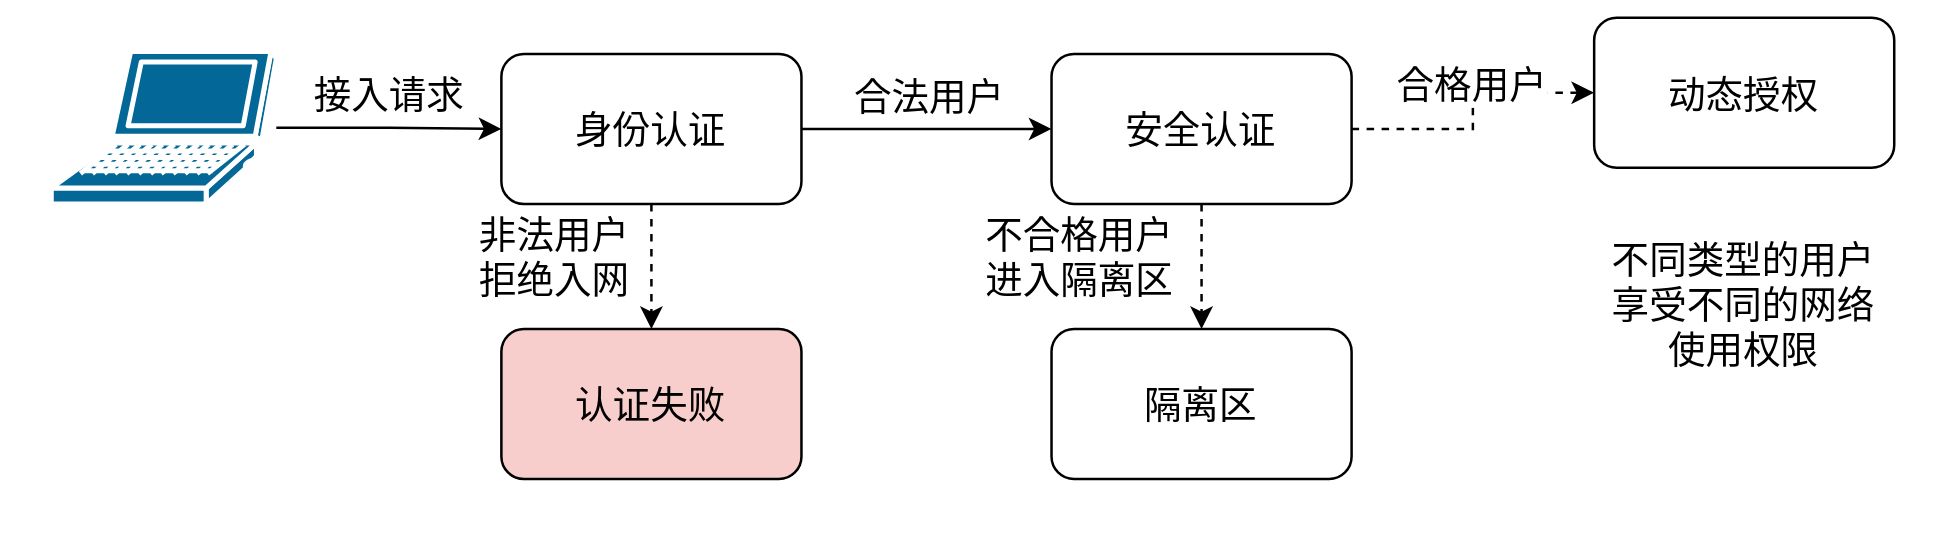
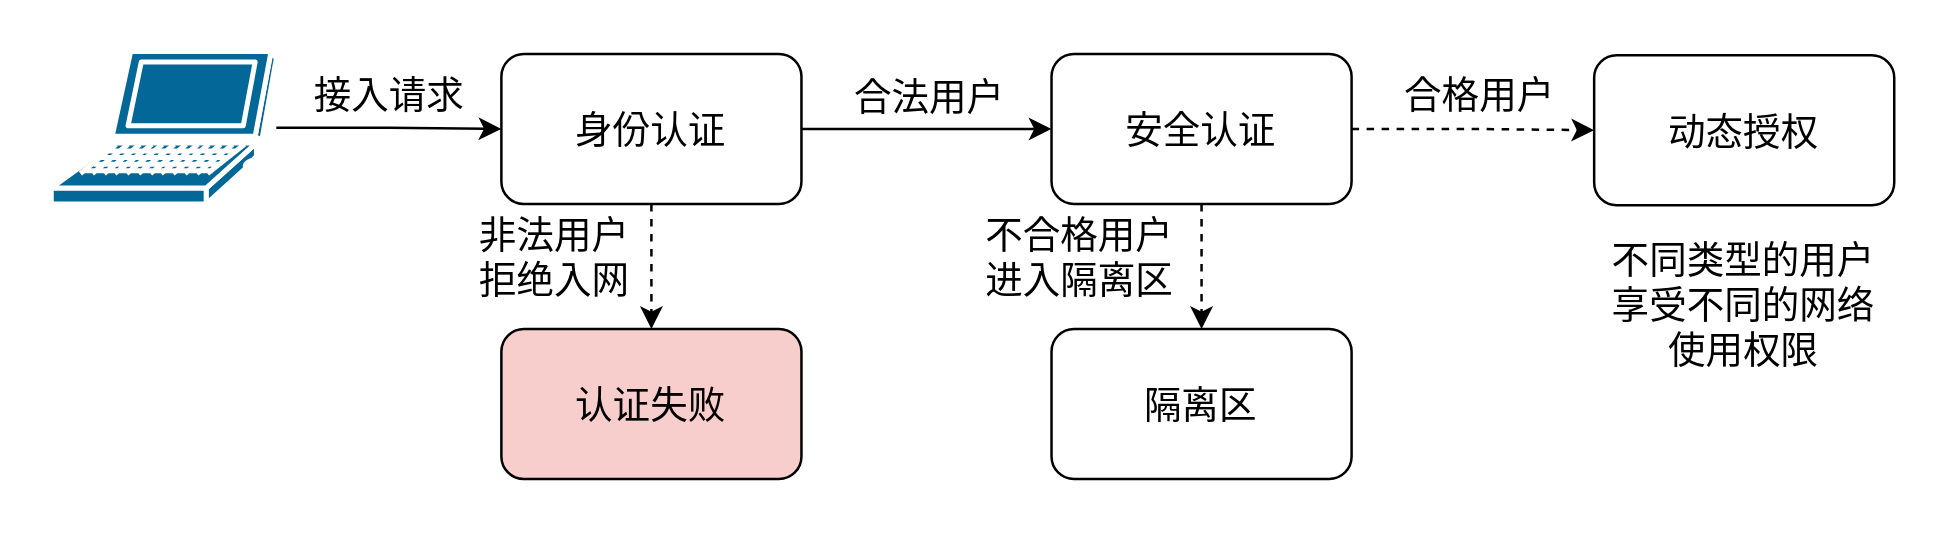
  <mxCell id="0" />
  <mxCell id="1" parent="0" />
  <mxCell id="2" style="edgeStyle=orthogonalEdgeStyle;rounded=0;orthogonalLoop=1;jettySize=auto;html=1;entryX=0;entryY=0.5;entryDx=0;entryDy=0;fontSize=15;" edge="1" parent="1" source="3" target="8"><mxGeometry relative="1" as="geometry" /></mxCell>
  <mxCell id="3" value="" style="shape=mxgraph.cisco.computers_and_peripherals.laptop;sketch=0;html=1;pointerEvents=1;dashed=0;fillColor=#036897;strokeColor=#ffffff;strokeWidth=2;verticalLabelPosition=bottom;verticalAlign=top;align=center;outlineConnect=0;fontSize=15;" vertex="1" parent="1"><mxGeometry x="20" y="20" width="90" height="61" as="geometry" /></mxCell>
  <mxCell id="4" value="" style="edgeStyle=orthogonalEdgeStyle;rounded=0;orthogonalLoop=1;jettySize=auto;html=1;fontSize=15;" edge="1" parent="1" source="8" target="13"><mxGeometry relative="1" as="geometry" /></mxCell>
  <mxCell id="5" value="合法用户" style="edgeLabel;html=1;align=center;verticalAlign=middle;resizable=0;points=[];fontSize=15;" vertex="1" connectable="0" parent="4"><mxGeometry x="-0.3" y="4" relative="1" as="geometry"><mxPoint x="15" y="-10" as="offset" /></mxGeometry></mxCell>
  <mxCell id="6" style="edgeStyle=orthogonalEdgeStyle;rounded=0;orthogonalLoop=1;jettySize=auto;html=1;entryX=0.5;entryY=0;entryDx=0;entryDy=0;dashed=1;fontSize=15;" edge="1" parent="1" source="8" target="15"><mxGeometry relative="1" as="geometry" /></mxCell>
  <mxCell id="7" value="非法用户&lt;br style=&quot;font-size: 15px;&quot;&gt;拒绝入网" style="edgeLabel;html=1;align=center;verticalAlign=middle;resizable=0;points=[];fontSize=15;" vertex="1" connectable="0" parent="6"><mxGeometry x="-0.542" y="-2" relative="1" as="geometry"><mxPoint x="-38" y="9" as="offset" /></mxGeometry></mxCell>
  <mxCell id="8" value="身份认证" style="rounded=1;whiteSpace=wrap;html=1;fontSize=15;" vertex="1" parent="1"><mxGeometry x="200" y="21" width="120" height="60" as="geometry" /></mxCell>
  <mxCell id="9" style="edgeStyle=orthogonalEdgeStyle;rounded=0;orthogonalLoop=1;jettySize=auto;html=1;entryX=0;entryY=0.5;entryDx=0;entryDy=0;fontSize=15;dashed=1;" edge="1" parent="1" source="13" target="14"><mxGeometry relative="1" as="geometry" /></mxCell>
  <mxCell id="10" value="合格用户" style="edgeLabel;html=1;align=center;verticalAlign=middle;resizable=0;points=[];fontSize=15;" vertex="1" connectable="0" parent="9"><mxGeometry x="-0.005" y="3" relative="1" as="geometry"><mxPoint x="2" y="-12" as="offset" /></mxGeometry></mxCell>
  <mxCell id="11" style="edgeStyle=orthogonalEdgeStyle;rounded=0;orthogonalLoop=1;jettySize=auto;html=1;entryX=0.5;entryY=0;entryDx=0;entryDy=0;dashed=1;fontSize=15;" edge="1" parent="1" source="13" target="16"><mxGeometry relative="1" as="geometry" /></mxCell>
  <mxCell id="12" value="不合格用户&lt;br style=&quot;font-size: 15px;&quot;&gt;进入隔离区" style="edgeLabel;html=1;align=center;verticalAlign=middle;resizable=0;points=[];fontSize=15;" vertex="1" connectable="0" parent="11"><mxGeometry x="-0.342" y="-2" relative="1" as="geometry"><mxPoint x="-48" y="4" as="offset" /></mxGeometry></mxCell>
  <mxCell id="13" value="安全认证" style="rounded=1;whiteSpace=wrap;html=1;fontSize=15;" vertex="1" parent="1"><mxGeometry x="420" y="21" width="120" height="60" as="geometry" /></mxCell>
- <mxCell id="14" value="动态授权" style="rounded=1;whiteSpace=wrap;html=1;fontSize=15;" vertex="1" parent="1"><mxGeometry x="637" y="6.5" width="120" height="60" as="geometry" /></mxCell>
+ <mxCell id="14" value="动态授权" style="rounded=1;whiteSpace=wrap;html=1;fontSize=15;" vertex="1" parent="1"><mxGeometry x="637" y="21.5" width="120" height="60" as="geometry" /></mxCell>
  <mxCell id="15" value="认证失败" style="rounded=1;whiteSpace=wrap;html=1;fontSize=15;fillColor=#f8cecc;" vertex="1" parent="1"><mxGeometry x="200" y="131" width="120" height="60" as="geometry" /></mxCell>
  <mxCell id="16" value="隔离区" style="rounded=1;whiteSpace=wrap;html=1;fontSize=15;" vertex="1" parent="1"><mxGeometry x="420" y="131" width="120" height="60" as="geometry" /></mxCell>
  <mxCell id="17" value="接入请求" style="text;html=1;align=center;verticalAlign=middle;resizable=0;points=[];autosize=1;strokeColor=none;fillColor=none;fontSize=15;" vertex="1" parent="1"><mxGeometry x="115" y="21.5" width="80" height="30" as="geometry" /></mxCell>
  <mxCell id="18" value="不同类型的用户享受不同的网络使用权限" style="rounded=1;whiteSpace=wrap;html=1;strokeColor=none;fontSize=15;" vertex="1" parent="1"><mxGeometry x="637" y="91" width="120" height="60" as="geometry" /></mxCell>
